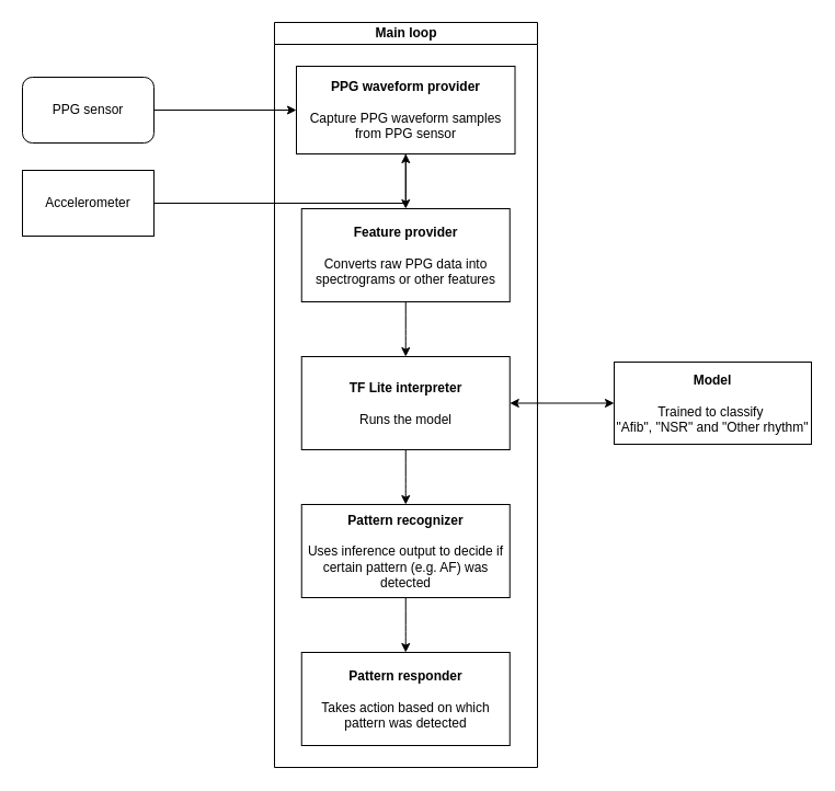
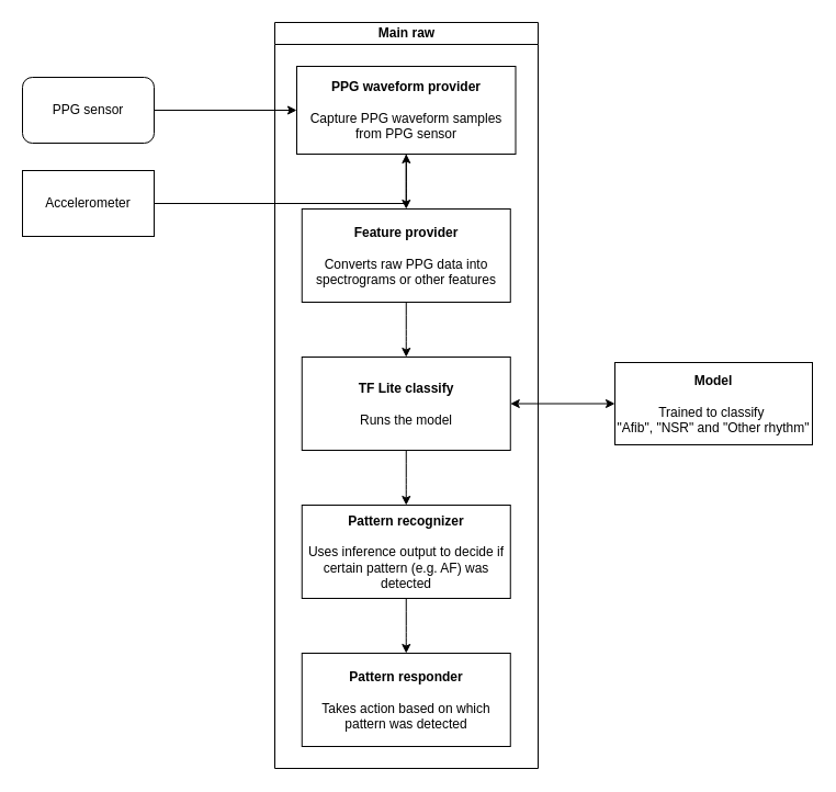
  <mxCell id="0" />
  <mxCell id="1" parent="0" />
  <mxCell id="2" style="edgeStyle=orthogonalEdgeStyle;rounded=0;orthogonalLoop=1;jettySize=auto;html=1;" edge="1" parent="1" source="3" target="5"><mxGeometry relative="1" as="geometry" /></mxCell>
  <mxCell id="3" value="PPG sensor" style="whiteSpace=wrap;html=1;rounded=1;" vertex="1" parent="1"><mxGeometry x="20" y="70" width="120" height="60" as="geometry" /></mxCell>
- <mxCell id="4" value="Main loop" style="swimlane;html=1;startSize=20;horizontal=1;childLayout=flowLayout;flowOrientation=north;resizable=0;interRankCellSpacing=50;containerType=tree;" vertex="1" parent="1"><mxGeometry x="250" y="20" width="240" height="680" as="geometry" /></mxCell>
+ <mxCell id="4" value="Main raw" style="swimlane;html=1;startSize=20;horizontal=1;childLayout=flowLayout;flowOrientation=north;resizable=0;interRankCellSpacing=50;containerType=tree;" vertex="1" parent="1"><mxGeometry x="250" y="20" width="240" height="680" as="geometry" /></mxCell>
  <mxCell id="5" value="&lt;div style=&quot;&quot;&gt;&lt;b&gt;PPG waveform provider&lt;/b&gt;&lt;/div&gt;&lt;div style=&quot;&quot;&gt;&lt;br&gt;&lt;/div&gt;Capture PPG waveform samples from PPG sensor" style="whiteSpace=wrap;html=1;align=center;" vertex="1" parent="4"><mxGeometry x="20" y="40" width="199.5" height="80" as="geometry" /></mxCell>
  <mxCell id="6" value="&lt;div&gt;&lt;b&gt;Feature provider&lt;/b&gt;&lt;/div&gt;&lt;div&gt;&lt;br&gt;&lt;/div&gt;Converts raw PPG data into spectrograms or other features" style="whiteSpace=wrap;html=1;align=center;" vertex="1" parent="4"><mxGeometry x="24.75" y="170" width="190" height="85" as="geometry" /></mxCell>
  <mxCell id="7" value="" style="html=1;curved=1;noEdgeStyle=1;orthogonal=1;" edge="1" parent="4" source="5" target="6"><mxGeometry relative="1" as="geometry"><Array as="points"><mxPoint x="119.75" y="132" /><mxPoint x="119.75" y="158" /></Array></mxGeometry></mxCell>
  <mxCell id="8" value="" style="html=1;curved=1;noEdgeStyle=1;orthogonal=1;" edge="1" target="9" source="6" parent="4"><mxGeometry relative="1" as="geometry"><mxPoint x="519.75" y="340" as="sourcePoint" /><Array as="points"><mxPoint x="119.75" y="267" /><mxPoint x="119.75" y="293" /></Array></mxGeometry></mxCell>
- <mxCell id="9" value="&lt;div&gt;&lt;b&gt;TF Lite interpreter&lt;/b&gt;&lt;/div&gt;&lt;div&gt;&lt;b&gt;&lt;br&gt;&lt;/b&gt;&lt;/div&gt;Runs the model" style="whiteSpace=wrap;html=1;align=center;" vertex="1" parent="4"><mxGeometry x="24.75" y="305" width="190" height="85" as="geometry" /></mxCell>
+ <mxCell id="9" value="&lt;div&gt;&lt;b&gt;TF Lite classify&lt;/b&gt;&lt;/div&gt;&lt;div&gt;&lt;b&gt;&lt;br&gt;&lt;/b&gt;&lt;/div&gt;Runs the model" style="whiteSpace=wrap;html=1;align=center;" vertex="1" parent="4"><mxGeometry x="24.75" y="305" width="190" height="85" as="geometry" /></mxCell>
  <mxCell id="10" value="" style="html=1;curved=1;noEdgeStyle=1;orthogonal=1;" edge="1" target="11" source="9" parent="4"><mxGeometry relative="1" as="geometry"><mxPoint x="499.75" y="435" as="sourcePoint" /><Array as="points"><mxPoint x="119.75" y="402" /><mxPoint x="119.75" y="428" /></Array></mxGeometry></mxCell>
  <mxCell id="11" value="&lt;div&gt;&lt;b&gt;Pattern recognizer&lt;/b&gt;&lt;/div&gt;&lt;br&gt;Uses inference output to decide if certain pattern (e.g. AF) was detected" style="whiteSpace=wrap;html=1;align=center;" vertex="1" parent="4"><mxGeometry x="24.75" y="440" width="190" height="85" as="geometry" /></mxCell>
  <mxCell id="12" value="" style="html=1;curved=1;noEdgeStyle=1;orthogonal=1;" edge="1" target="13" source="11" parent="4"><mxGeometry relative="1" as="geometry"><mxPoint x="479.75" y="530" as="sourcePoint" /><Array as="points"><mxPoint x="119.75" y="537" /><mxPoint x="119.75" y="563" /></Array></mxGeometry></mxCell>
  <mxCell id="13" value="&lt;div&gt;&lt;b&gt;Pattern responder&lt;/b&gt;&lt;/div&gt;&lt;br&gt;Takes action based on which pattern was detected" style="whiteSpace=wrap;html=1;align=center;" vertex="1" parent="4"><mxGeometry x="24.75" y="575" width="190" height="85" as="geometry" /></mxCell>
  <mxCell id="14" style="edgeStyle=orthogonalEdgeStyle;rounded=0;orthogonalLoop=1;jettySize=auto;html=1;" edge="1" parent="1" source="15" target="5"><mxGeometry relative="1" as="geometry" /></mxCell>
  <mxCell id="15" value="Accelerometer" style="rounded=0;whiteSpace=wrap;html=1;" vertex="1" parent="1"><mxGeometry x="20" y="155" width="120" height="60" as="geometry" /></mxCell>
  <mxCell id="16" value="&lt;div&gt;&lt;b&gt;Model&lt;/b&gt;&lt;/div&gt;&lt;div&gt;&lt;b&gt;&lt;br&gt;&lt;/b&gt;&lt;/div&gt;Trained to classify&amp;nbsp;&lt;br&gt;&quot;Afib&quot;, &quot;NSR&quot; and &quot;Other rhythm&quot;" style="rounded=0;whiteSpace=wrap;html=1;" vertex="1" parent="1"><mxGeometry x="560" y="330" width="180" height="75" as="geometry" /></mxCell>
  <mxCell id="17" value="" style="endArrow=classic;startArrow=classic;html=1;entryX=0;entryY=0.5;entryDx=0;entryDy=0;exitX=1;exitY=0.5;exitDx=0;exitDy=0;" edge="1" parent="1" source="9" target="16"><mxGeometry width="50" height="50" relative="1" as="geometry"><mxPoint x="310" y="340" as="sourcePoint" /><mxPoint x="360" y="290" as="targetPoint" /></mxGeometry></mxCell>
